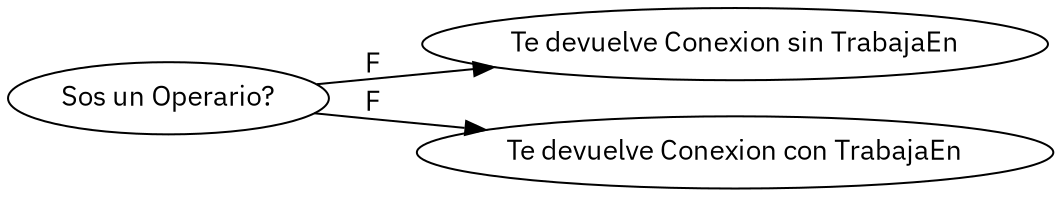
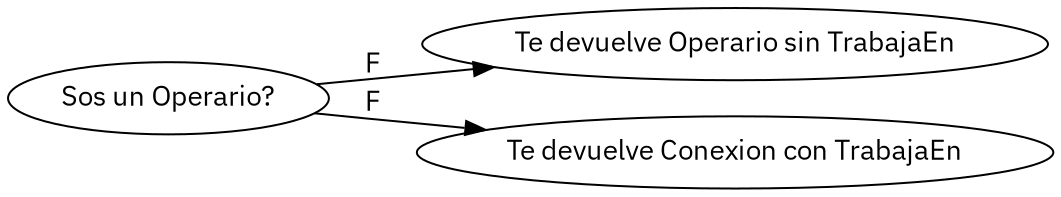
  digraph {
    fontname="IBM Plex Sans"
    rankdir=LR
    node [fontname="IBM Plex Sans"]
    edge [fontname="IBM Plex Sans"]
    "Sos un Operario?"
-   "Te devuelve Conexion sin TrabajaEn"
+   "Te devuelve Conexion sin TrabajaEn" [label="Te devuelve Operario sin TrabajaEn"]
    "Te devuelve Conexion con TrabajaEn"
    "Sos un Operario?" -> "Te devuelve Conexion sin TrabajaEn" [label=F]
    "Sos un Operario?" -> "Te devuelve Conexion con TrabajaEn" [label=F]
  }
